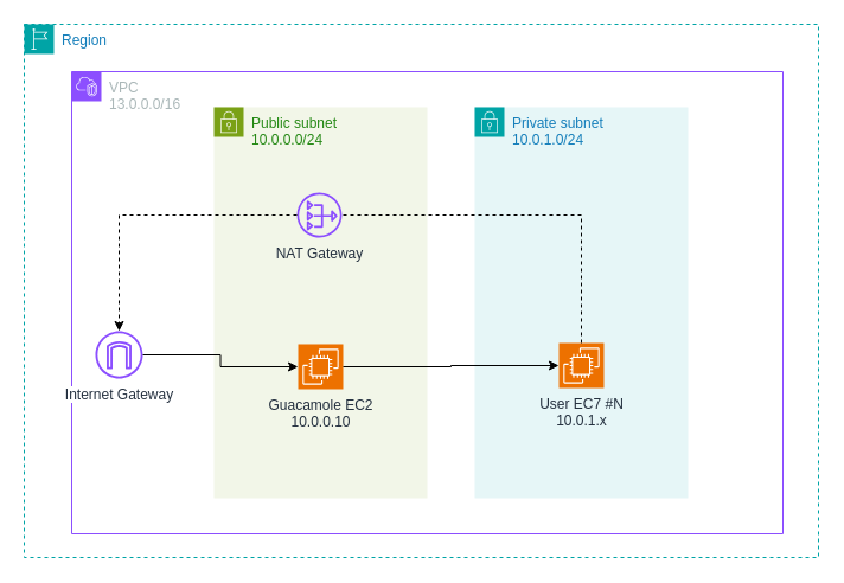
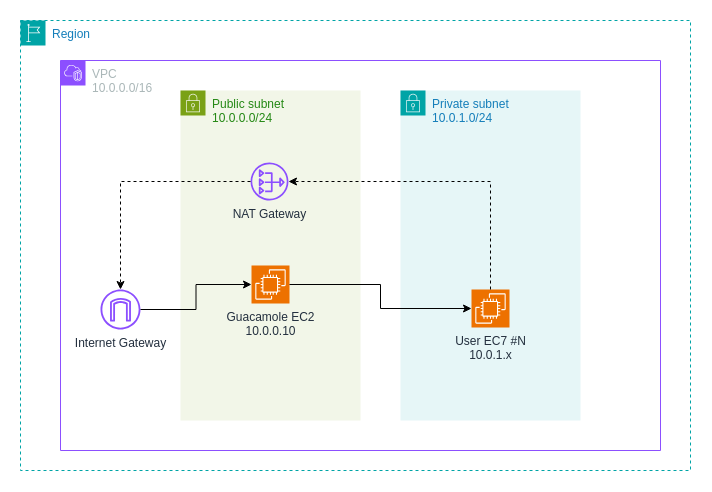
  <mxCell id="0" />
  <mxCell id="1" parent="0" />
- <mxCell id="2" value="&lt;div&gt;VPC&lt;/div&gt;13.0.0.0/16" style="points=[[0,0],[0.25,0],[0.5,0],[0.75,0],[1,0],[1,0.25],[1,0.5],[1,0.75],[1,1],[0.75,1],[0.5,1],[0.25,1],[0,1],[0,0.75],[0,0.5],[0,0.25]];outlineConnect=0;gradientColor=none;html=1;whiteSpace=wrap;fontSize=12;fontStyle=0;container=1;pointerEvents=0;collapsible=0;recursiveResize=0;shape=mxgraph.aws4.group;grIcon=mxgraph.aws4.group_vpc2;strokeColor=#8C4FFF;fillColor=none;verticalAlign=top;align=left;spacingLeft=30;fontColor=#AAB7B8;dashed=0;" vertex="1" parent="1"><mxGeometry x="60" y="60" width="600" height="390" as="geometry" /></mxCell>
+ <mxCell id="2" value="&lt;div&gt;VPC&lt;/div&gt;10.0.0.0/16" style="points=[[0,0],[0.25,0],[0.5,0],[0.75,0],[1,0],[1,0.25],[1,0.5],[1,0.75],[1,1],[0.75,1],[0.5,1],[0.25,1],[0,1],[0,0.75],[0,0.5],[0,0.25]];outlineConnect=0;gradientColor=none;html=1;whiteSpace=wrap;fontSize=12;fontStyle=0;container=1;pointerEvents=0;collapsible=0;recursiveResize=0;shape=mxgraph.aws4.group;grIcon=mxgraph.aws4.group_vpc2;strokeColor=#8C4FFF;fillColor=none;verticalAlign=top;align=left;spacingLeft=30;fontColor=#AAB7B8;dashed=0;" vertex="1" parent="1"><mxGeometry x="60" y="60" width="600" height="390" as="geometry" /></mxCell>
  <mxCell id="3" value="Region" style="points=[[0,0],[0.25,0],[0.5,0],[0.75,0],[1,0],[1,0.25],[1,0.5],[1,0.75],[1,1],[0.75,1],[0.5,1],[0.25,1],[0,1],[0,0.75],[0,0.5],[0,0.25]];outlineConnect=0;gradientColor=none;html=1;whiteSpace=wrap;fontSize=12;fontStyle=0;container=1;pointerEvents=0;collapsible=0;recursiveResize=0;shape=mxgraph.aws4.group;grIcon=mxgraph.aws4.group_region;strokeColor=#00A4A6;fillColor=none;verticalAlign=top;align=left;spacingLeft=30;fontColor=#147EBA;dashed=1;" vertex="1" parent="1"><mxGeometry x="20" y="20" width="670" height="450" as="geometry" /></mxCell>
- <mxCell id="4" value="Internet Gateway" style="sketch=0;outlineConnect=0;fontColor=#232F3E;gradientColor=none;fillColor=#8C4FFF;strokeColor=none;dashed=0;verticalLabelPosition=bottom;verticalAlign=top;align=center;html=1;fontSize=12;fontStyle=0;aspect=fixed;pointerEvents=1;shape=mxgraph.aws4.internet_gateway;labelBackgroundColor=default;labelPosition=center;" vertex="1" parent="3"><mxGeometry x="60" y="259" width="40" height="40" as="geometry" /></mxCell>
+ <mxCell id="4" value="Internet Gateway" style="sketch=0;outlineConnect=0;fontColor=#232F3E;gradientColor=none;fillColor=#8C4FFF;strokeColor=none;dashed=0;verticalLabelPosition=bottom;verticalAlign=top;align=center;html=1;fontSize=12;fontStyle=0;aspect=fixed;pointerEvents=1;shape=mxgraph.aws4.internet_gateway;labelBackgroundColor=default;labelPosition=center;" vertex="1" parent="3"><mxGeometry x="80" y="269" width="40" height="40" as="geometry" /></mxCell>
  <mxCell id="5" value="&lt;div&gt;Public subnet&lt;/div&gt;&lt;div&gt;10.0.0.0/24&lt;/div&gt;" style="points=[[0,0],[0.25,0],[0.5,0],[0.75,0],[1,0],[1,0.25],[1,0.5],[1,0.75],[1,1],[0.75,1],[0.5,1],[0.25,1],[0,1],[0,0.75],[0,0.5],[0,0.25]];outlineConnect=0;gradientColor=none;html=1;whiteSpace=wrap;fontSize=12;fontStyle=0;container=1;pointerEvents=0;collapsible=0;recursiveResize=0;shape=mxgraph.aws4.group;grIcon=mxgraph.aws4.group_security_group;grStroke=0;strokeColor=#7AA116;fillColor=#F2F6E8;verticalAlign=top;align=left;spacingLeft=30;fontColor=#248814;dashed=0;" vertex="1" parent="3"><mxGeometry x="160" y="70" width="180" height="330" as="geometry" /></mxCell>
  <mxCell id="6" value="NAT Gateway" style="sketch=0;outlineConnect=0;fontColor=#232F3E;gradientColor=none;fillColor=#8C4FFF;strokeColor=none;dashed=0;verticalLabelPosition=bottom;verticalAlign=top;align=center;html=1;fontSize=12;fontStyle=0;aspect=fixed;pointerEvents=1;shape=mxgraph.aws4.nat_gateway;" vertex="1" parent="5"><mxGeometry x="70" y="72" width="38" height="38" as="geometry" /></mxCell>
- <mxCell id="7" value="&lt;div&gt;Guacamole EC2&lt;/div&gt;&lt;div&gt;10.0.0.10&lt;/div&gt;" style="sketch=0;points=[[0,0,0],[0.25,0,0],[0.5,0,0],[0.75,0,0],[1,0,0],[0,1,0],[0.25,1,0],[0.5,1,0],[0.75,1,0],[1,1,0],[0,0.25,0],[0,0.5,0],[0,0.75,0],[1,0.25,0],[1,0.5,0],[1,0.75,0]];outlineConnect=0;fontColor=#232F3E;fillColor=#ED7100;strokeColor=#ffffff;dashed=0;verticalLabelPosition=bottom;verticalAlign=top;align=center;html=1;fontSize=12;fontStyle=0;aspect=fixed;shape=mxgraph.aws4.resourceIcon;resIcon=mxgraph.aws4.ec2;" vertex="1" parent="5"><mxGeometry x="71" y="200" width="38" height="38" as="geometry" /></mxCell>
+ <mxCell id="7" value="&lt;div&gt;Guacamole EC2&lt;/div&gt;&lt;div&gt;10.0.0.10&lt;/div&gt;" style="sketch=0;points=[[0,0,0],[0.25,0,0],[0.5,0,0],[0.75,0,0],[1,0,0],[0,1,0],[0.25,1,0],[0.5,1,0],[0.75,1,0],[1,1,0],[0,0.25,0],[0,0.5,0],[0,0.75,0],[1,0.25,0],[1,0.5,0],[1,0.75,0]];outlineConnect=0;fontColor=#232F3E;fillColor=#ED7100;strokeColor=#ffffff;dashed=0;verticalLabelPosition=bottom;verticalAlign=top;align=center;html=1;fontSize=12;fontStyle=0;aspect=fixed;shape=mxgraph.aws4.resourceIcon;resIcon=mxgraph.aws4.ec2;" vertex="1" parent="5"><mxGeometry x="71" y="175" width="38" height="38" as="geometry" /></mxCell>
  <mxCell id="8" style="edgeStyle=orthogonalEdgeStyle;rounded=0;orthogonalLoop=1;jettySize=auto;html=1;" edge="1" parent="3" source="4" target="7"><mxGeometry relative="1" as="geometry" /></mxCell>
  <mxCell id="9" value="&lt;div&gt;Private subnet&lt;/div&gt;&lt;div&gt;10.0.1.0/24&lt;/div&gt;" style="points=[[0,0],[0.25,0],[0.5,0],[0.75,0],[1,0],[1,0.25],[1,0.5],[1,0.75],[1,1],[0.75,1],[0.5,1],[0.25,1],[0,1],[0,0.75],[0,0.5],[0,0.25]];outlineConnect=0;gradientColor=none;html=1;whiteSpace=wrap;fontSize=12;fontStyle=0;container=1;pointerEvents=0;collapsible=0;recursiveResize=0;shape=mxgraph.aws4.group;grIcon=mxgraph.aws4.group_security_group;grStroke=0;strokeColor=#00A4A6;fillColor=#E6F6F7;verticalAlign=top;align=left;spacingLeft=30;fontColor=#147EBA;dashed=0;" vertex="1" parent="3"><mxGeometry x="380" y="70" width="180" height="330" as="geometry" /></mxCell>
  <mxCell id="10" value="&lt;div&gt;User EC7 #N&lt;/div&gt;&lt;div&gt;10.0.1.x&lt;/div&gt;" style="sketch=0;points=[[0,0,0],[0.25,0,0],[0.5,0,0],[0.75,0,0],[1,0,0],[0,1,0],[0.25,1,0],[0.5,1,0],[0.75,1,0],[1,1,0],[0,0.25,0],[0,0.5,0],[0,0.75,0],[1,0.25,0],[1,0.5,0],[1,0.75,0]];outlineConnect=0;fontColor=#232F3E;fillColor=#ED7100;strokeColor=#ffffff;dashed=0;verticalLabelPosition=bottom;verticalAlign=top;align=center;html=1;fontSize=12;fontStyle=0;aspect=fixed;shape=mxgraph.aws4.resourceIcon;resIcon=mxgraph.aws4.ec2;labelPosition=center;" vertex="1" parent="9"><mxGeometry x="71" y="199" width="38" height="38" as="geometry" /></mxCell>
- <mxCell id="11" style="edgeStyle=orthogonalEdgeStyle;rounded=0;orthogonalLoop=1;jettySize=auto;html=1;dashed=1;endArrow=none;" edge="1" parent="3" source="10" target="6"><mxGeometry relative="1" as="geometry"><Array as="points"><mxPoint x="470" y="161" /></Array></mxGeometry></mxCell>
+ <mxCell id="11" style="edgeStyle=orthogonalEdgeStyle;rounded=0;orthogonalLoop=1;jettySize=auto;html=1;dashed=1;" edge="1" parent="3" source="10" target="6"><mxGeometry relative="1" as="geometry"><Array as="points"><mxPoint x="470" y="161" /></Array></mxGeometry></mxCell>
  <mxCell id="12" style="edgeStyle=orthogonalEdgeStyle;rounded=0;orthogonalLoop=1;jettySize=auto;html=1;dashed=1;" edge="1" parent="3" source="6" target="4"><mxGeometry relative="1" as="geometry" /></mxCell>
  <mxCell id="13" style="edgeStyle=orthogonalEdgeStyle;rounded=0;orthogonalLoop=1;jettySize=auto;html=1;" edge="1" parent="3" source="7" target="10"><mxGeometry relative="1" as="geometry" /></mxCell>
